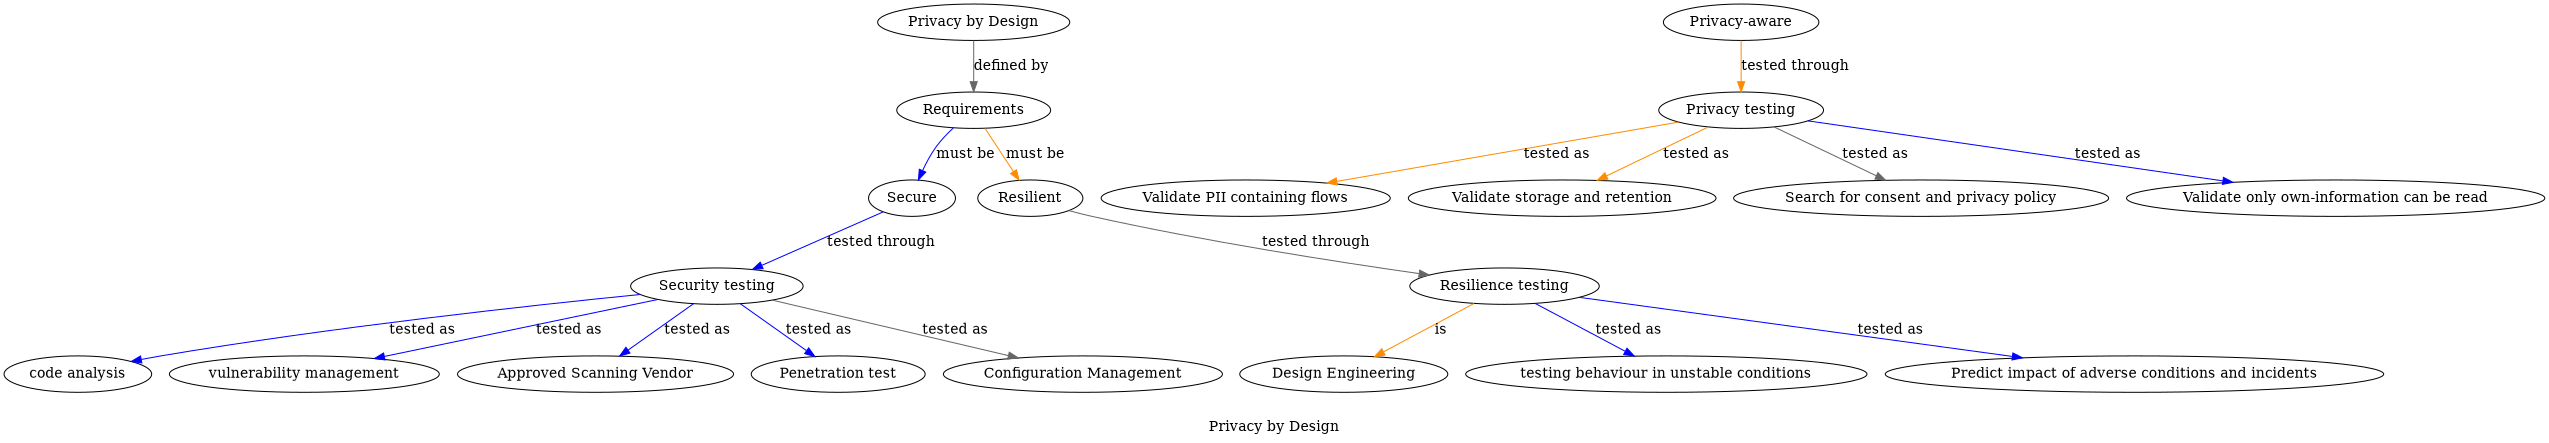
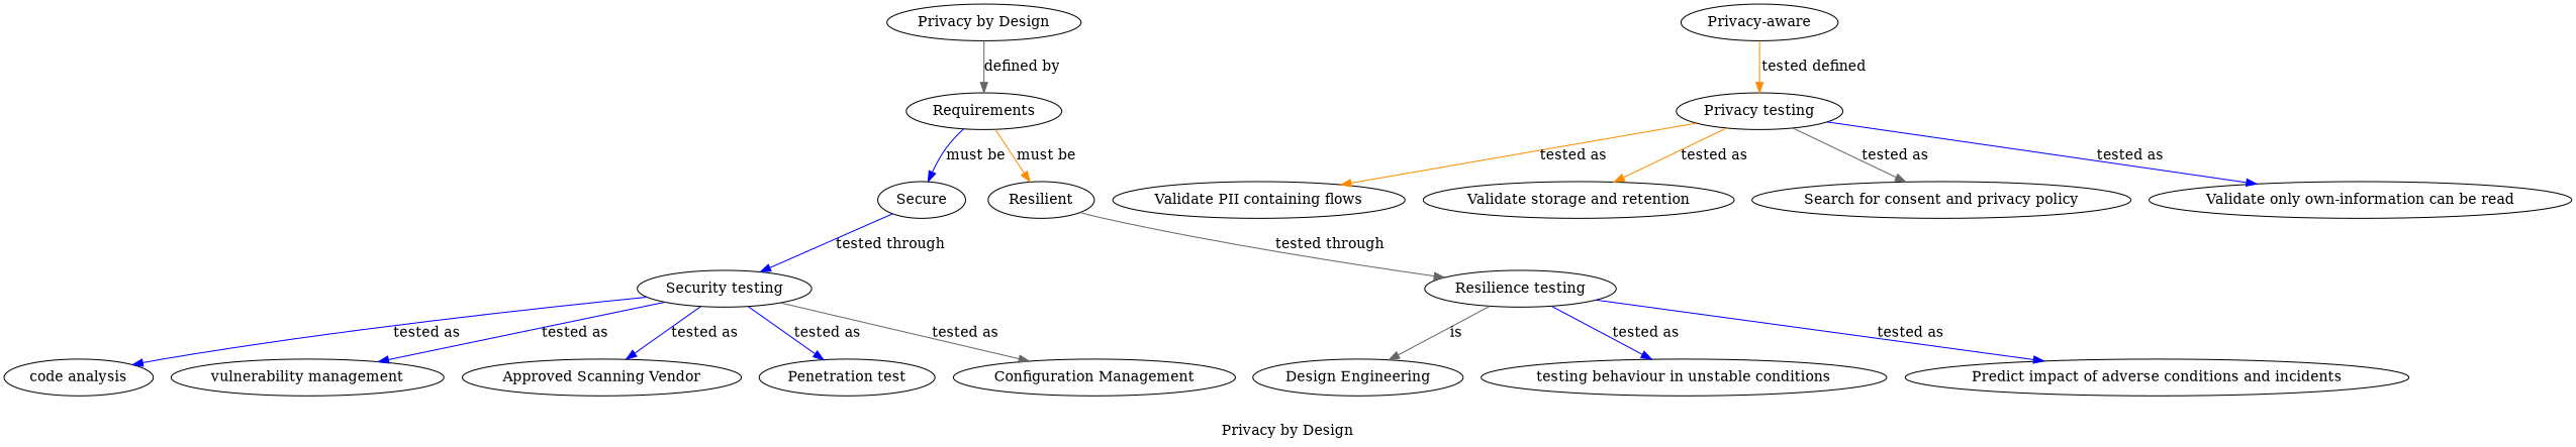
  digraph {
    label="Privacy by Design"
    edge [color=blue]
    n1 [label="Privacy by Design"]
    n2 [label=Requirements]
    n3 [label=Secure]
    n4 [label=Resilient]
    n5 [label="Privacy-aware"]
    n6 [label="Privacy testing"]
    n7 [label="Security testing"]
    n8 [label="Resilience testing"]
    n9 [label="Validate PII containing flows"]
    n10 [label="Validate storage and retention"]
    n11 [label="Search for consent and privacy policy"]
    n12 [label="Validate only own-information can be read"]
    n13 [label="code analysis"]
    n14 [label="vulnerability management"]
    n15 [label="Approved Scanning Vendor"]
    n16 [label="Penetration test"]
    n17 [label="Configuration Management"]
    n18 [label="Design Engineering"]
    n19 [label="testing behaviour in unstable conditions"]
    n20 [label="Predict impact of adverse conditions and incidents"]
    n1 -> n2 [color=gray40 label="defined by"]
    n2 -> n3 [label="must be"]
    n2 -> n4 [color=darkorange label="must be"]
    n3 -> n7 [label="tested through"]
    n4 -> n8 [color=gray40 label="tested through"]
-   n5 -> n6 [color=darkorange label="tested through"]
+   n5 -> n6 [color=darkorange label="tested defined"]
    n6 -> n9 [color=darkorange label="tested as"]
    n6 -> n10 [color=darkorange label="tested as"]
    n6 -> n11 [color=gray40 label="tested as"]
    n6 -> n12 [label="tested as"]
    n7 -> n13 [label="tested as"]
    n7 -> n14 [label="tested as"]
    n7 -> n15 [label="tested as"]
    n7 -> n16 [label="tested as"]
    n7 -> n17 [color=gray40 label="tested as"]
-   n8 -> n18 [color=darkorange label=is]
+   n8 -> n18 [color=gray40 label=is]
    n8 -> n19 [label="tested as"]
    n8 -> n20 [label="tested as"]
  }
